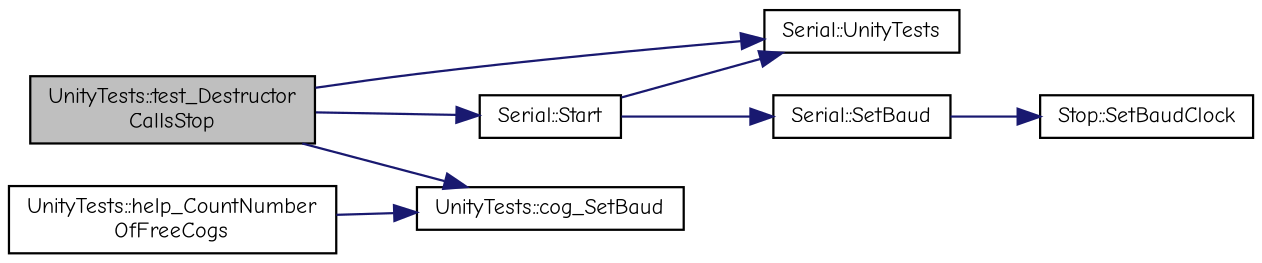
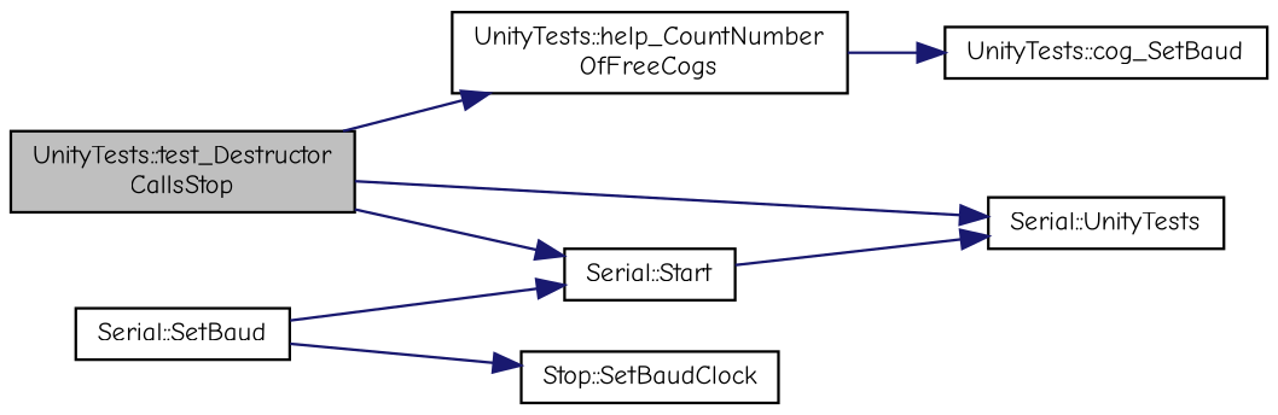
  digraph {
    fontname="Comic Neue"
    rankdir=LR
    node [color=black fillcolor=white fontname="Comic Neue" fontsize=10 shape=record style=filled]
    edge [color=midnightblue fontname="Comic Neue" fontsize=10 labelfontname=Helvetica labelfontsize=10 style=solid]
    n1 [fillcolor=grey75 fontcolor=black height=0.2 label="UnityTests::test_Destructor\lCallsStop" width=0.4]
    n2 [height=0.2 label="Serial::UnityTests" width=0.4]
    n3 [height=0.2 label="UnityTests::help_CountNumber\lOfFreeCogs" width=0.4]
    n4 [height=0.2 label="Serial::Start" width=0.4]
    n5 [height=0.2 label="UnityTests::cog_SetBaud" width=0.4]
    n6 [height=0.2 label="Serial::SetBaud" width=0.4]
    n7 [height=0.2 label="Stop::SetBaudClock" width=0.4]
    n1 -> n2
-   n1 -> n5
+   n1 -> n3
    n1 -> n4
    n3 -> n5
    n4 -> n2
-   n4 -> n6
+   n6 -> n4
    n6 -> n7
  }
